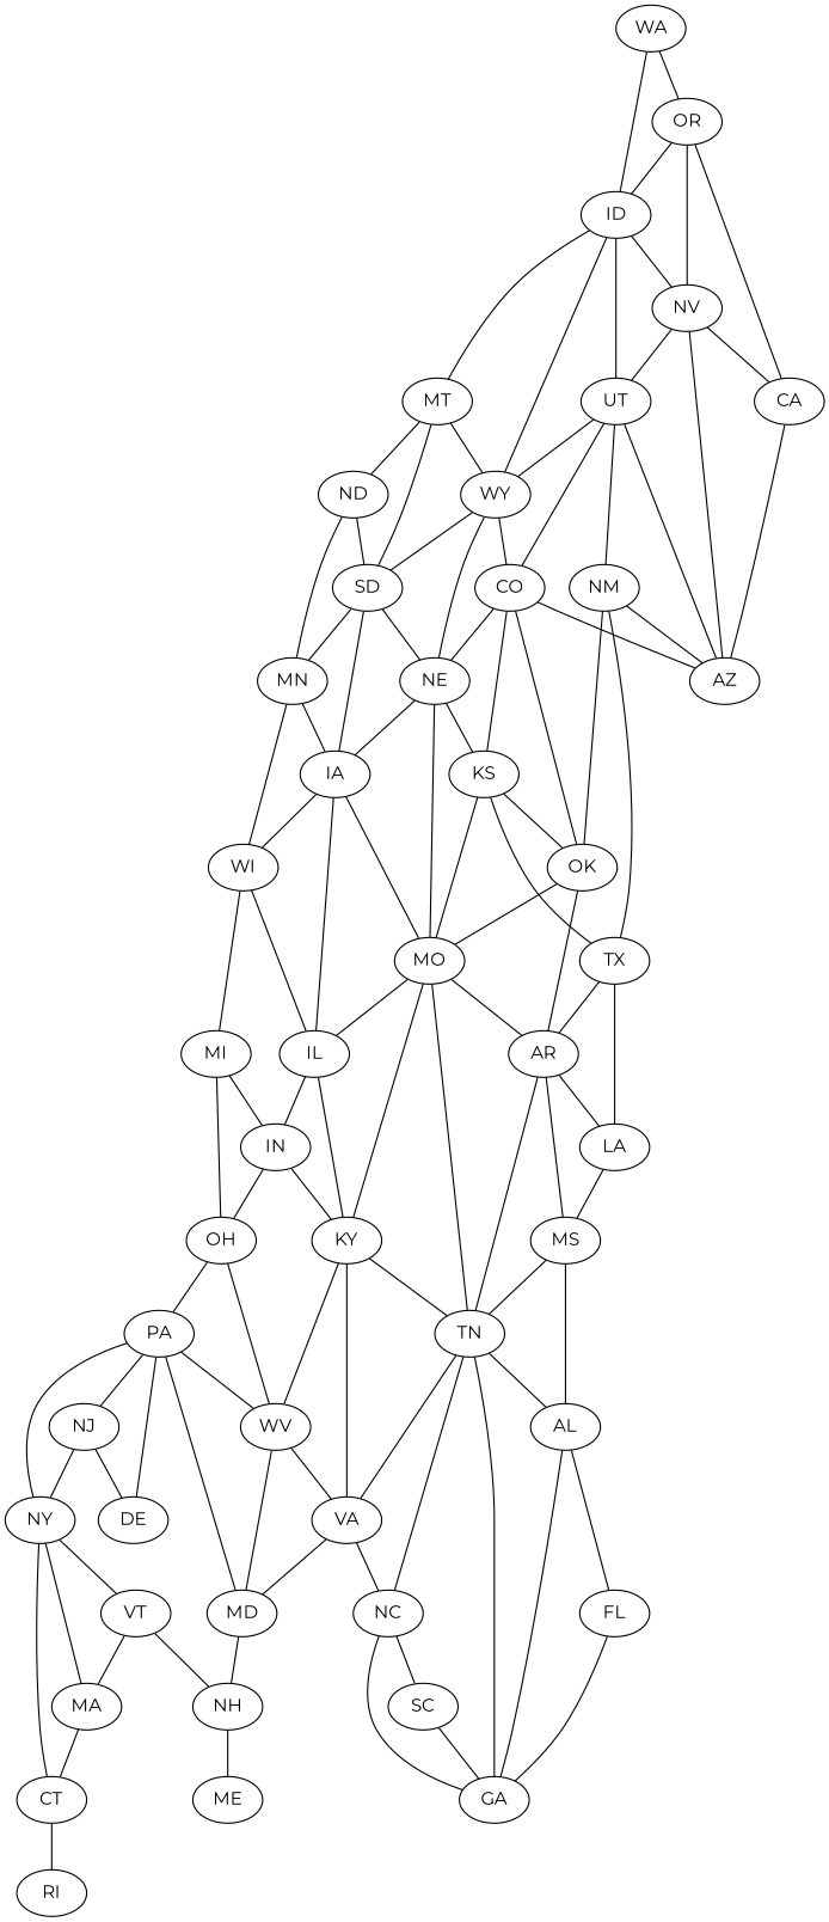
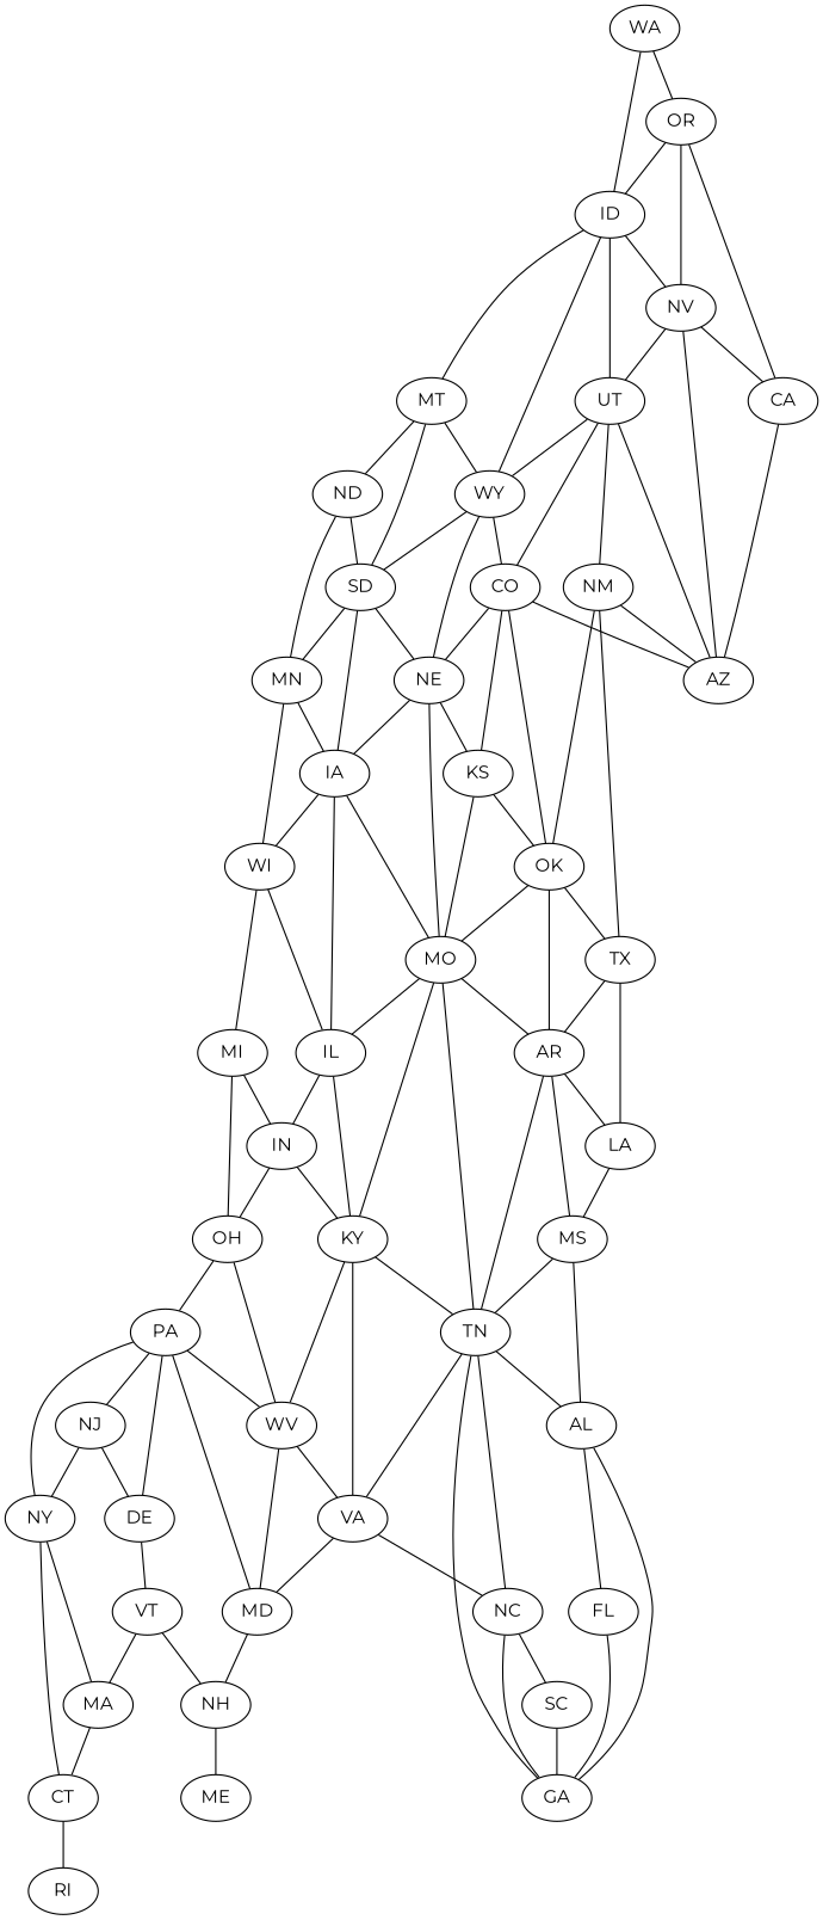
  graph {
    fontname=Montserrat
    node [fontname=Montserrat]
    edge [fontname=Montserrat]
    AL
    FL
    GA
    AR
    LA
    MS
    TN
    VA
    NC
    MD
    SC
    CA
    AZ
    CO
    KS
    NE
    OK
    MO
    IA
    NM
    TX
    IL
    KY
    WI
    CT
    RI
    IN
    MI
    OH
    WV
    ID
    MT
    NV
    UT
    WY
    ND
    SD
    MN
    PA
    DE
    NJ
    NY
    NH
    MA
    ME
    VT
    OR
    WA
    AL -- FL
    AL -- GA
    FL -- GA
    AR -- LA
    AR -- MS
    AR -- TN
    LA -- MS
    MS -- AL
    MS -- TN
    TN -- AL
    TN -- GA
    TN -- VA
    TN -- NC
    VA -- NC
    VA -- MD
    NC -- GA
    NC -- SC
    MD -- NH
    SC -- GA
    CA -- AZ
    CO -- AZ
    CO -- KS
    CO -- NE
    CO -- OK
    KS -- OK
    KS -- MO
    NE -- KS
    NE -- MO
    NE -- IA
    OK -- AR
    OK -- MO
-   KS -- TX
+   OK -- TX
    MO -- AR
    MO -- TN
    MO -- IL
    MO -- KY
    IA -- MO
    IA -- IL
    IA -- WI
    NM -- AZ
    NM -- OK
    NM -- TX
    TX -- AR
    TX -- LA
    IL -- KY
    IL -- IN
    KY -- TN
    KY -- VA
    KY -- WV
    WI -- IL
    WI -- MI
    CT -- RI
    IN -- KY
    IN -- OH
    MI -- IN
    MI -- OH
    OH -- WV
    OH -- PA
    WV -- VA
    WV -- MD
    ID -- MT
    ID -- NV
    ID -- UT
    ID -- WY
    MT -- WY
    MT -- ND
    MT -- SD
    NV -- CA
    NV -- AZ
    NV -- UT
    UT -- AZ
    UT -- CO
    UT -- NM
    UT -- WY
    WY -- CO
    WY -- NE
    WY -- SD
    ND -- SD
    ND -- MN
    SD -- NE
    SD -- IA
    SD -- MN
    MN -- IA
    MN -- WI
    PA -- MD
    PA -- WV
    PA -- DE
    PA -- NJ
    PA -- NY
    NJ -- DE
    NJ -- NY
    NY -- CT
    NY -- MA
-   NY -- VT
+   DE -- VT
    NH -- ME
    MA -- CT
    VT -- NH
    VT -- MA
    OR -- CA
    OR -- ID
    OR -- NV
    WA -- ID
    WA -- OR
  }
